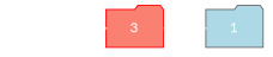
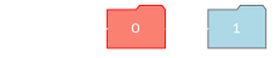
  digraph {
    rankdir=LR
    fontname=Lato
    node [style=filled fontname=Lato fontcolor=white shape=folder]
    edge [color=white fontcolor=white fontname=Lato]
    -1 [style=invis fontcolor="" shape=""]
-   0 [color=red fillcolor=salmon label=3]
+   0 [color=red fillcolor=salmon]
    1 [color=gray40 fillcolor=lightblue]
    -1 -> 0
    0 -> 1 [label="|"]
  }
